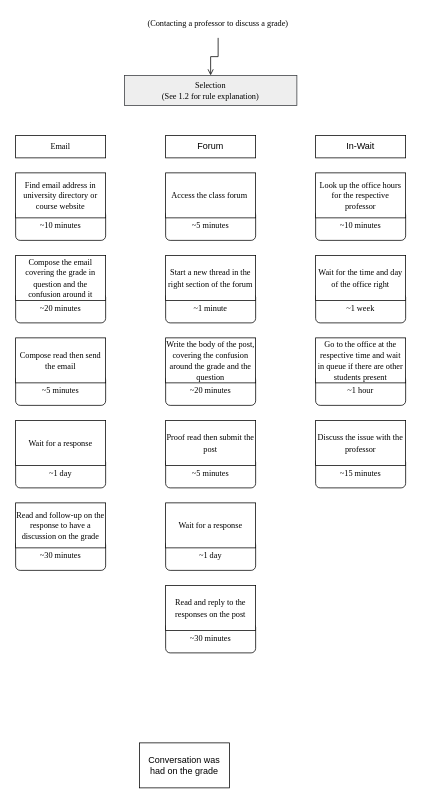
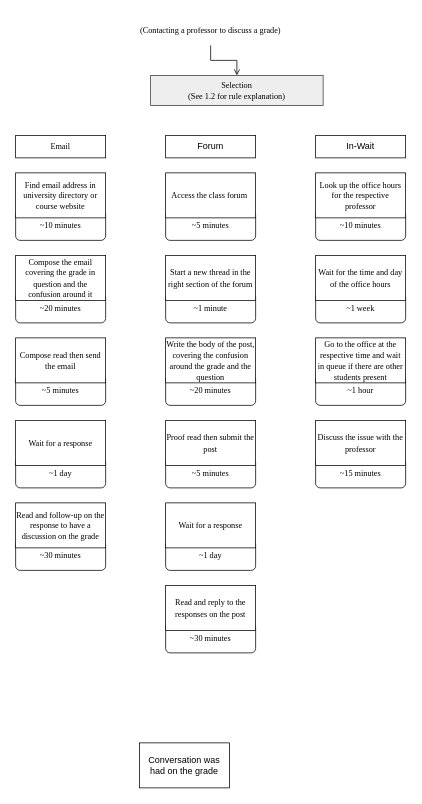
  <mxCell id="0" />
  <mxCell id="1" parent="0" />
  <mxCell id="2" value="&lt;font style=&quot;font-size: 11px;&quot; data-font-src=&quot;https://www.ctan.org/tex-archive/fonts/tex-gyre/opentype&quot; face=&quot;Gyre Pagella&quot;&gt;~10 minutes&lt;/font&gt;" style="rounded=1;whiteSpace=wrap;html=1;" vertex="1" parent="1"><mxGeometry x="20" y="280" width="120" height="40" as="geometry" /></mxCell>
  <mxCell id="3" style="edgeStyle=orthogonalEdgeStyle;rounded=0;orthogonalLoop=1;jettySize=auto;html=1;exitX=0.5;exitY=1;exitDx=0;exitDy=0;entryX=0.5;entryY=0;entryDx=0;entryDy=0;endArrow=open;" edge="1" parent="1" source="4" target="5"><mxGeometry relative="1" as="geometry" /></mxCell>
- <mxCell id="4" value="&lt;font style=&quot;font-size: 11px;&quot; data-font-src=&quot;https://www.ctan.org/tex-archive/fonts/tex-gyre/opentype&quot; face=&quot;Gyre Pagella&quot;&gt;(Contacting a professor to discuss a grade)&lt;/font&gt;" style="rounded=0;whiteSpace=wrap;html=1;strokeColor=none;fillColor=none;" vertex="1" parent="1"><mxGeometry x="130" y="10" width="320" height="40" as="geometry" /></mxCell>
- <mxCell id="5" value="&lt;font style=&quot;font-size: 11px;&quot; data-font-src=&quot;https://www.ctan.org/tex-archive/fonts/tex-gyre/opentype&quot; face=&quot;Gyre Pagella&quot;&gt;Selection&lt;br&gt;(See 1.2 for rule explanation)&lt;br&gt;&lt;/font&gt;" style="rounded=0;whiteSpace=wrap;html=1;fillColor=#eeeeee;strokeColor=#36393d;" vertex="1" parent="1"><mxGeometry x="165" y="100" width="230" height="40" as="geometry" /></mxCell>
+ <mxCell id="4" value="&lt;font style=&quot;font-size: 11px;&quot; data-font-src=&quot;https://www.ctan.org/tex-archive/fonts/tex-gyre/opentype&quot; face=&quot;Gyre Pagella&quot;&gt;(Contacting a professor to discuss a grade)&lt;/font&gt;" style="rounded=0;whiteSpace=wrap;html=1;strokeColor=none;fillColor=none;" vertex="1" parent="1"><mxGeometry x="120" y="20" width="320" height="40" as="geometry" /></mxCell>
+ <mxCell id="5" value="&lt;font style=&quot;font-size: 11px;&quot; data-font-src=&quot;https://www.ctan.org/tex-archive/fonts/tex-gyre/opentype&quot; face=&quot;Gyre Pagella&quot;&gt;Selection&lt;br&gt;(See 1.2 for rule explanation)&lt;br&gt;&lt;/font&gt;" style="rounded=0;whiteSpace=wrap;html=1;fillColor=#eeeeee;strokeColor=#36393d;" vertex="1" parent="1"><mxGeometry x="200" y="100" width="230" height="40" as="geometry" /></mxCell>
  <mxCell id="6" value="&lt;font style=&quot;font-size: 11px;&quot; data-font-src=&quot;https://www.ctan.org/tex-archive/fonts/tex-gyre/opentype&quot; face=&quot;Gyre Pagella&quot;&gt;Email&lt;/font&gt;" style="rounded=0;whiteSpace=wrap;html=1;" vertex="1" parent="1"><mxGeometry x="20" y="180" width="120" height="30" as="geometry" /></mxCell>
  <mxCell id="7" value="Forum" style="rounded=0;whiteSpace=wrap;html=1;" vertex="1" parent="1"><mxGeometry x="220" y="180" width="120" height="30" as="geometry" /></mxCell>
  <mxCell id="8" value="In-Wait" style="rounded=0;whiteSpace=wrap;html=1;" vertex="1" parent="1"><mxGeometry x="420" y="180" width="120" height="30" as="geometry" /></mxCell>
  <mxCell id="9" value="Conversation was had on the grade" style="rounded=0;whiteSpace=wrap;html=1;" vertex="1" parent="1"><mxGeometry x="185" y="990" width="120" height="60" as="geometry" /></mxCell>
  <mxCell id="10" value="&lt;font style=&quot;font-size: 11px;&quot; data-font-src=&quot;https://www.ctan.org/tex-archive/fonts/tex-gyre/opentype&quot; face=&quot;Gyre Pagella&quot;&gt;Find email address in university directory or course website&lt;/font&gt;" style="rounded=0;whiteSpace=wrap;html=1;" vertex="1" parent="1"><mxGeometry x="20" y="230" width="120" height="60" as="geometry" /></mxCell>
  <mxCell id="11" value="&lt;font style=&quot;font-size: 11px;&quot; data-font-src=&quot;https://www.ctan.org/tex-archive/fonts/tex-gyre/opentype&quot; face=&quot;Gyre Pagella&quot;&gt;~20 minutes&lt;/font&gt;" style="rounded=1;whiteSpace=wrap;html=1;" vertex="1" parent="1"><mxGeometry x="20" y="390" width="120" height="40" as="geometry" /></mxCell>
  <mxCell id="12" value="&lt;font style=&quot;font-size: 11px;&quot; data-font-src=&quot;https://www.ctan.org/tex-archive/fonts/tex-gyre/opentype&quot; face=&quot;Gyre Pagella&quot;&gt;Compose the email covering the grade in question and the confusion around it&lt;/font&gt;" style="rounded=0;whiteSpace=wrap;html=1;" vertex="1" parent="1"><mxGeometry x="20" y="340" width="120" height="60" as="geometry" /></mxCell>
  <mxCell id="13" value="&lt;font style=&quot;font-size: 11px;&quot; data-font-src=&quot;https://www.ctan.org/tex-archive/fonts/tex-gyre/opentype&quot; face=&quot;Gyre Pagella&quot;&gt;~5 minutes&lt;/font&gt;" style="rounded=1;whiteSpace=wrap;html=1;" vertex="1" parent="1"><mxGeometry x="20" y="500" width="120" height="40" as="geometry" /></mxCell>
  <mxCell id="14" value="&lt;font style=&quot;font-size: 11px;&quot; data-font-src=&quot;https://www.ctan.org/tex-archive/fonts/tex-gyre/opentype&quot; face=&quot;Gyre Pagella&quot;&gt;Compose read then send the email&lt;/font&gt;" style="rounded=0;whiteSpace=wrap;html=1;" vertex="1" parent="1"><mxGeometry x="20" y="450" width="120" height="60" as="geometry" /></mxCell>
  <mxCell id="15" value="&lt;font style=&quot;font-size: 11px;&quot; data-font-src=&quot;https://www.ctan.org/tex-archive/fonts/tex-gyre/opentype&quot; face=&quot;Gyre Pagella&quot;&gt;~1 day&lt;/font&gt;" style="rounded=1;whiteSpace=wrap;html=1;" vertex="1" parent="1"><mxGeometry x="20" y="610" width="120" height="40" as="geometry" /></mxCell>
  <mxCell id="16" value="&lt;font style=&quot;font-size: 11px;&quot; data-font-src=&quot;https://www.ctan.org/tex-archive/fonts/tex-gyre/opentype&quot; face=&quot;Gyre Pagella&quot;&gt;Wait for a response&lt;/font&gt;" style="rounded=0;whiteSpace=wrap;html=1;" vertex="1" parent="1"><mxGeometry x="20" y="560" width="120" height="60" as="geometry" /></mxCell>
  <mxCell id="17" value="&lt;font style=&quot;font-size: 11px;&quot; data-font-src=&quot;https://www.ctan.org/tex-archive/fonts/tex-gyre/opentype&quot; face=&quot;Gyre Pagella&quot;&gt;~30 minutes&lt;/font&gt;" style="rounded=1;whiteSpace=wrap;html=1;" vertex="1" parent="1"><mxGeometry x="20" y="720" width="120" height="40" as="geometry" /></mxCell>
  <mxCell id="18" value="&lt;font style=&quot;font-size: 11px;&quot; data-font-src=&quot;https://www.ctan.org/tex-archive/fonts/tex-gyre/opentype&quot; face=&quot;Gyre Pagella&quot;&gt;Read and follow-up on the response to have a discussion on the grade&lt;/font&gt;" style="rounded=0;whiteSpace=wrap;html=1;" vertex="1" parent="1"><mxGeometry x="20" y="670" width="120" height="60" as="geometry" /></mxCell>
  <mxCell id="19" value="&lt;font style=&quot;font-size: 11px;&quot; data-font-src=&quot;https://www.ctan.org/tex-archive/fonts/tex-gyre/opentype&quot; face=&quot;Gyre Pagella&quot;&gt;~5 minutes&lt;/font&gt;" style="rounded=1;whiteSpace=wrap;html=1;" vertex="1" parent="1"><mxGeometry x="220" y="280" width="120" height="40" as="geometry" /></mxCell>
  <mxCell id="20" value="&lt;font style=&quot;font-size: 11px;&quot; data-font-src=&quot;https://www.ctan.org/tex-archive/fonts/tex-gyre/opentype&quot; face=&quot;Gyre Pagella&quot;&gt;Access the class forum&amp;nbsp;&lt;/font&gt;" style="rounded=0;whiteSpace=wrap;html=1;" vertex="1" parent="1"><mxGeometry x="220" y="230" width="120" height="60" as="geometry" /></mxCell>
  <mxCell id="21" value="&lt;font style=&quot;font-size: 11px;&quot; data-font-src=&quot;https://www.ctan.org/tex-archive/fonts/tex-gyre/opentype&quot; face=&quot;Gyre Pagella&quot;&gt;~1 minute&lt;/font&gt;" style="rounded=1;whiteSpace=wrap;html=1;" vertex="1" parent="1"><mxGeometry x="220" y="390" width="120" height="40" as="geometry" /></mxCell>
  <mxCell id="22" value="&lt;font face=&quot;Gyre Pagella&quot;&gt;&lt;span style=&quot;font-size: 11px;&quot;&gt;Start a new thread in the right section of the forum&lt;/span&gt;&lt;/font&gt;" style="rounded=0;whiteSpace=wrap;html=1;" vertex="1" parent="1"><mxGeometry x="220" y="340" width="120" height="60" as="geometry" /></mxCell>
  <mxCell id="23" value="&lt;font style=&quot;font-size: 11px;&quot; data-font-src=&quot;https://www.ctan.org/tex-archive/fonts/tex-gyre/opentype&quot; face=&quot;Gyre Pagella&quot;&gt;~20 minutes&lt;/font&gt;" style="rounded=1;whiteSpace=wrap;html=1;" vertex="1" parent="1"><mxGeometry x="220" y="500" width="120" height="40" as="geometry" /></mxCell>
  <mxCell id="24" value="&lt;font face=&quot;Gyre Pagella&quot;&gt;&lt;span style=&quot;font-size: 11px;&quot;&gt;Write the body of the post, covering the confusion around the grade and the question&lt;/span&gt;&lt;/font&gt;" style="rounded=0;whiteSpace=wrap;html=1;" vertex="1" parent="1"><mxGeometry x="220" y="450" width="120" height="60" as="geometry" /></mxCell>
  <mxCell id="25" value="&lt;font style=&quot;font-size: 11px;&quot; data-font-src=&quot;https://www.ctan.org/tex-archive/fonts/tex-gyre/opentype&quot; face=&quot;Gyre Pagella&quot;&gt;~5 minutes&lt;/font&gt;" style="rounded=1;whiteSpace=wrap;html=1;" vertex="1" parent="1"><mxGeometry x="220" y="610" width="120" height="40" as="geometry" /></mxCell>
  <mxCell id="26" value="&lt;font face=&quot;Gyre Pagella&quot;&gt;&lt;span style=&quot;font-size: 11px;&quot;&gt;Proof read then submit the post&lt;/span&gt;&lt;/font&gt;" style="rounded=0;whiteSpace=wrap;html=1;" vertex="1" parent="1"><mxGeometry x="220" y="560" width="120" height="60" as="geometry" /></mxCell>
  <mxCell id="27" value="&lt;font style=&quot;font-size: 11px;&quot; data-font-src=&quot;https://www.ctan.org/tex-archive/fonts/tex-gyre/opentype&quot; face=&quot;Gyre Pagella&quot;&gt;~1 day&lt;/font&gt;" style="rounded=1;whiteSpace=wrap;html=1;" vertex="1" parent="1"><mxGeometry x="220" y="720" width="120" height="40" as="geometry" /></mxCell>
  <mxCell id="28" value="&lt;font face=&quot;Gyre Pagella&quot;&gt;&lt;span style=&quot;font-size: 11px;&quot;&gt;Wait for a response&lt;/span&gt;&lt;/font&gt;" style="rounded=0;whiteSpace=wrap;html=1;" vertex="1" parent="1"><mxGeometry x="220" y="670" width="120" height="60" as="geometry" /></mxCell>
  <mxCell id="29" value="&lt;font style=&quot;font-size: 11px;&quot; data-font-src=&quot;https://www.ctan.org/tex-archive/fonts/tex-gyre/opentype&quot; face=&quot;Gyre Pagella&quot;&gt;~30 minutes&lt;/font&gt;" style="rounded=1;whiteSpace=wrap;html=1;" vertex="1" parent="1"><mxGeometry x="220" y="830" width="120" height="40" as="geometry" /></mxCell>
  <mxCell id="30" value="&lt;font face=&quot;Gyre Pagella&quot;&gt;&lt;span style=&quot;font-size: 11px;&quot;&gt;Read and reply to the responses on the post&lt;/span&gt;&lt;/font&gt;" style="rounded=0;whiteSpace=wrap;html=1;" vertex="1" parent="1"><mxGeometry x="220" y="780" width="120" height="60" as="geometry" /></mxCell>
  <mxCell id="31" value="&lt;font style=&quot;font-size: 11px;&quot; data-font-src=&quot;https://www.ctan.org/tex-archive/fonts/tex-gyre/opentype&quot; face=&quot;Gyre Pagella&quot;&gt;~10 minutes&lt;/font&gt;" style="rounded=1;whiteSpace=wrap;html=1;" vertex="1" parent="1"><mxGeometry x="420" y="280" width="120" height="40" as="geometry" /></mxCell>
  <mxCell id="32" value="&lt;font style=&quot;font-size: 11px;&quot; data-font-src=&quot;https://www.ctan.org/tex-archive/fonts/tex-gyre/opentype&quot; face=&quot;Gyre Pagella&quot;&gt;Look up the office hours for the respective professor&lt;/font&gt;" style="rounded=0;whiteSpace=wrap;html=1;" vertex="1" parent="1"><mxGeometry x="420" y="230" width="120" height="60" as="geometry" /></mxCell>
  <mxCell id="33" value="&lt;font style=&quot;font-size: 11px;&quot; data-font-src=&quot;https://www.ctan.org/tex-archive/fonts/tex-gyre/opentype&quot; face=&quot;Gyre Pagella&quot;&gt;~1 week&lt;/font&gt;" style="rounded=1;whiteSpace=wrap;html=1;" vertex="1" parent="1"><mxGeometry x="420" y="390" width="120" height="40" as="geometry" /></mxCell>
- <mxCell id="34" value="&lt;font style=&quot;font-size: 11px;&quot; data-font-src=&quot;https://www.ctan.org/tex-archive/fonts/tex-gyre/opentype&quot; face=&quot;Gyre Pagella&quot;&gt;Wait for the time and day of the office right&lt;/font&gt;" style="rounded=0;whiteSpace=wrap;html=1;" vertex="1" parent="1"><mxGeometry x="420" y="340" width="120" height="60" as="geometry" /></mxCell>
+ <mxCell id="34" value="&lt;font style=&quot;font-size: 11px;&quot; data-font-src=&quot;https://www.ctan.org/tex-archive/fonts/tex-gyre/opentype&quot; face=&quot;Gyre Pagella&quot;&gt;Wait for the time and day of the office hours&lt;/font&gt;" style="rounded=0;whiteSpace=wrap;html=1;" vertex="1" parent="1"><mxGeometry x="420" y="340" width="120" height="60" as="geometry" /></mxCell>
  <mxCell id="35" value="&lt;font style=&quot;font-size: 11px;&quot; data-font-src=&quot;https://www.ctan.org/tex-archive/fonts/tex-gyre/opentype&quot; face=&quot;Gyre Pagella&quot;&gt;~1 hour&lt;/font&gt;" style="rounded=1;whiteSpace=wrap;html=1;" vertex="1" parent="1"><mxGeometry x="420" y="500" width="120" height="40" as="geometry" /></mxCell>
  <mxCell id="36" value="&lt;font style=&quot;font-size: 11px;&quot; data-font-src=&quot;https://www.ctan.org/tex-archive/fonts/tex-gyre/opentype&quot; face=&quot;Gyre Pagella&quot;&gt;Go to the office at the respective time and wait in queue if there are other students present&lt;/font&gt;" style="rounded=0;whiteSpace=wrap;html=1;" vertex="1" parent="1"><mxGeometry x="420" y="450" width="120" height="60" as="geometry" /></mxCell>
  <mxCell id="37" value="&lt;font style=&quot;font-size: 11px;&quot; data-font-src=&quot;https://www.ctan.org/tex-archive/fonts/tex-gyre/opentype&quot; face=&quot;Gyre Pagella&quot;&gt;~15 minutes&lt;/font&gt;" style="rounded=1;whiteSpace=wrap;html=1;" vertex="1" parent="1"><mxGeometry x="420" y="610" width="120" height="40" as="geometry" /></mxCell>
  <mxCell id="38" value="&lt;font style=&quot;font-size: 11px;&quot; data-font-src=&quot;https://www.ctan.org/tex-archive/fonts/tex-gyre/opentype&quot; face=&quot;Gyre Pagella&quot;&gt;Discuss the issue with the professor&lt;/font&gt;" style="rounded=0;whiteSpace=wrap;html=1;" vertex="1" parent="1"><mxGeometry x="420" y="560" width="120" height="60" as="geometry" /></mxCell>
